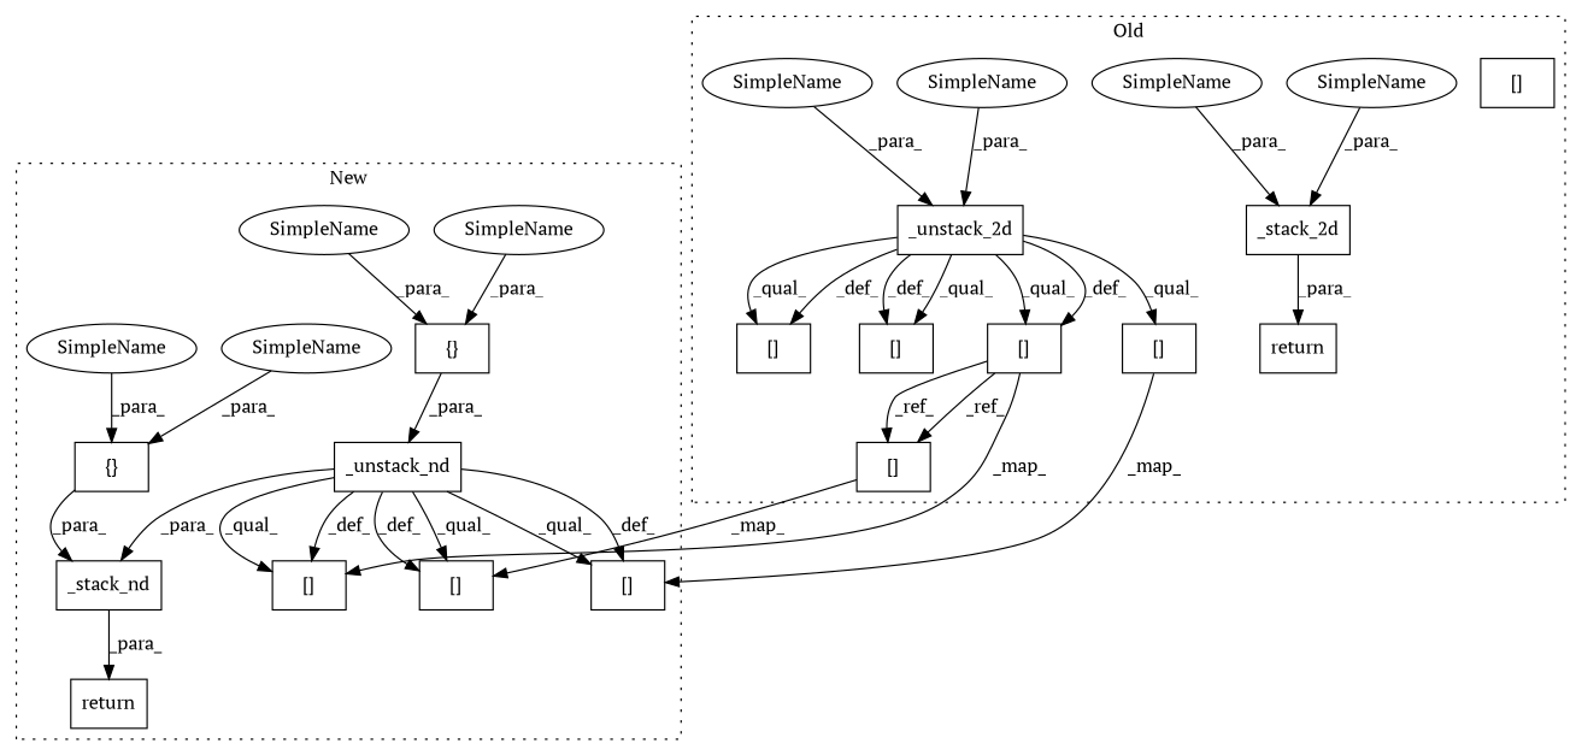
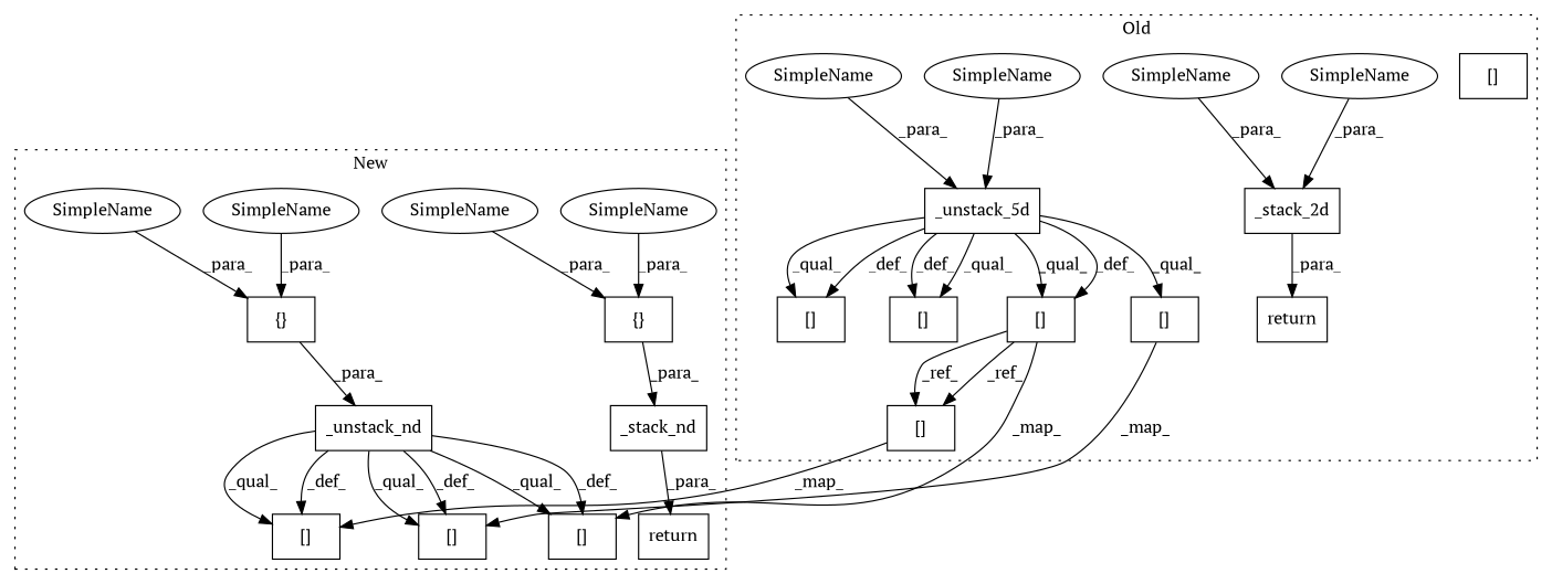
  digraph {
    fontname="PT Serif"
    node [a=2 fontname="PT Serif" l="10,1" s="23237,23266" shape=box]
    edge [fontname="PT Serif"]
-   n1 [a=32 l="12,1" label=_unstack_2d s="22776,22812"]
+   n1 [a=32 l="12,1" label=_unstack_5d s="22776,22812"]
    n2 [l="27,1" label="[]" s="23496,23524"]
    n3 [a=32 label=_stack_2d s="23588,23621"]
    n4 [l="27,1" label="[]" s="23108,23136"]
    n5 [label="[]"]
    n6 [label="[]" s="23175,23186"]
    n7 [label="[]"]
    n8 [a=41 l=7 label=return s=23581]
    n9 [label="[]"]
    n10 [a=42 l=7 label=SimpleName s=23605 shape=ellipse]
    n11 [a=42 l=7 label=SimpleName s=22796 shape=ellipse]
    n12 [a=42 l=8 label=SimpleName s=23613 shape=ellipse]
    n13 [a=42 l=8 label=SimpleName s=22804 shape=ellipse]
    n14 [a=41 l=7 label=return s=23696]
    n15 [a=4 l="1,1" label="{}" s="22909,22926"]
    n16 [l="27,1" label="[]" s="23223,23251"]
    n17 [a=4 l="1,1" label="{}" s="23729,23746"]
    n18 [label="[]" s="23352,23381"]
    n19 [a=32 label=_stack_nd s="23703,23747"]
    n20 [label="[]" s="23290,23301"]
    n21 [a=32 l="12,1" label=_unstack_nd s="22880,22927"]
    n22 [a=42 l=8 label=SimpleName s=22918 shape=ellipse]
    n23 [a=42 l=8 label=SimpleName s=23738 shape=ellipse]
    n24 [a=42 l=7 label=SimpleName s=23730 shape=ellipse]
    n25 [a=42 l=7 label=SimpleName s=22910 shape=ellipse]
    subgraph cluster_1 {
      label=Old
      style=dotted
      n1
      n2
      n3
      n4
      n5
      n6
      n7
      n8
      n9
      n10
      n11
      n12
      n13
    }
    subgraph cluster_2 {
      label=New
      style=dotted
      n14
      n15
      n16
      n17
      n18
      n19
      n20
      n21
      n22
      n23
      n24
      n25
    }
    n1 -> n2 [label=_def_]
    n1 -> n2 [label=_qual_]
    n1 -> n4 [label=_qual_]
    n1 -> n4 [label=_def_]
    n1 -> n6 [label=_qual_]
    n1 -> n7 [label=_def_]
    n1 -> n7 [label=_qual_]
    n3 -> n8 [label=_para_]
    n4 -> n9 [label=_ref_]
    n4 -> n9 [label=_ref_]
    n4 -> n16 [label=_map_]
    n6 -> n20 [label=_map_]
    n9 -> n18 [label=_map_]
    n10 -> n3 [label=_para_]
    n11 -> n1 [label=_para_]
    n12 -> n3 [label=_para_]
    n13 -> n1 [label=_para_]
    n15 -> n21 [label=_para_]
    n17 -> n19 [label=_para_]
    n19 -> n14 [label=_para_]
    n21 -> n16 [label=_qual_]
    n21 -> n16 [label=_def_]
    n21 -> n18 [label=_qual_]
    n21 -> n18 [label=_def_]
-   n21 -> n19 [label=_para_]
    n21 -> n20 [label=_qual_]
    n21 -> n20 [label=_def_]
    n22 -> n15 [label=_para_]
    n23 -> n17 [label=_para_]
    n24 -> n17 [label=_para_]
    n25 -> n15 [label=_para_]
  }
